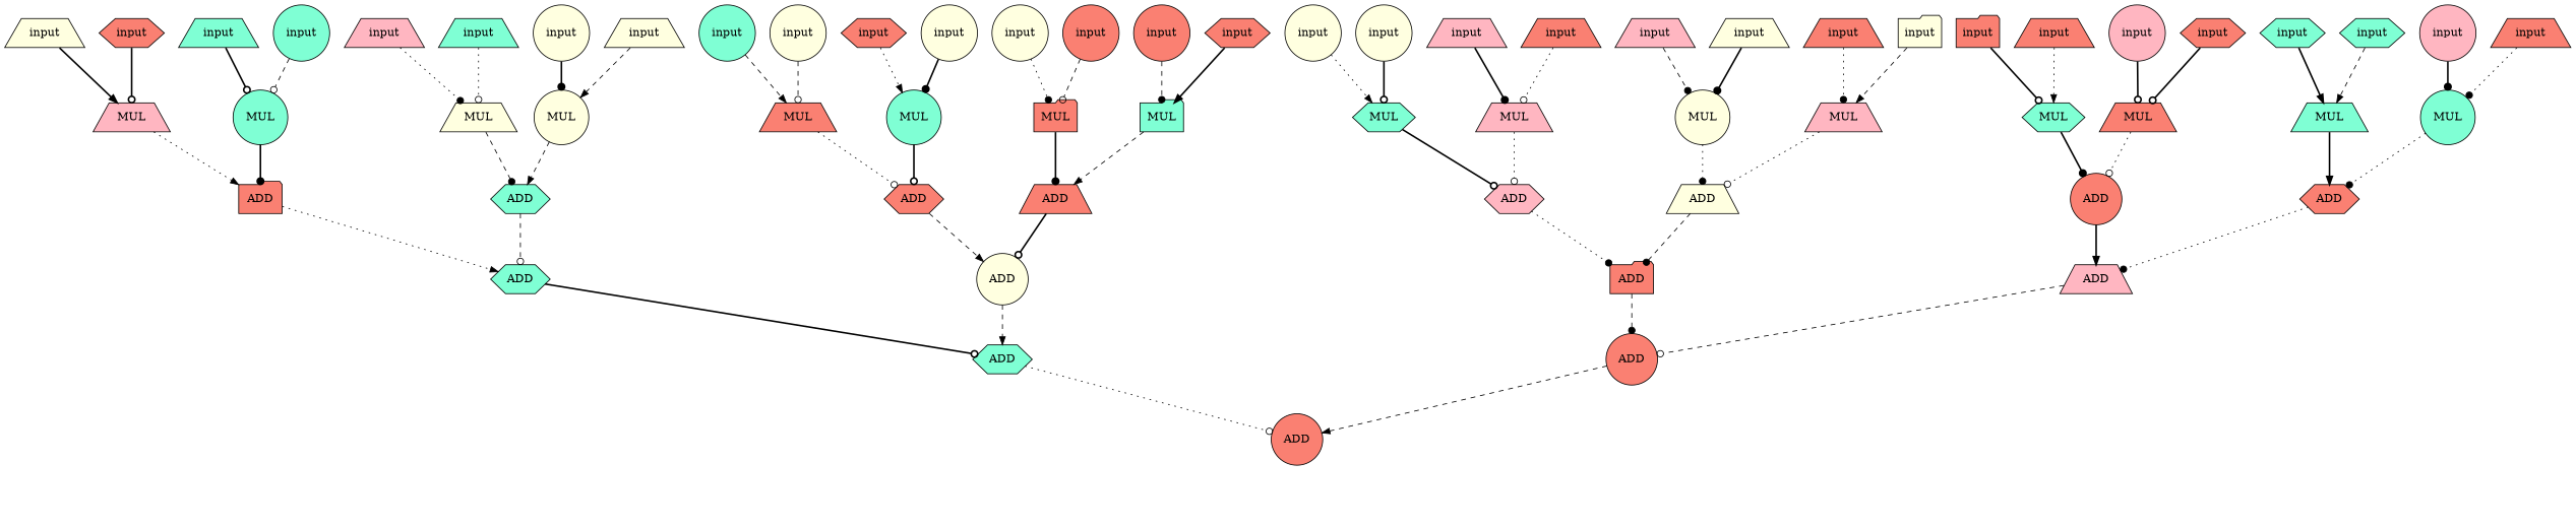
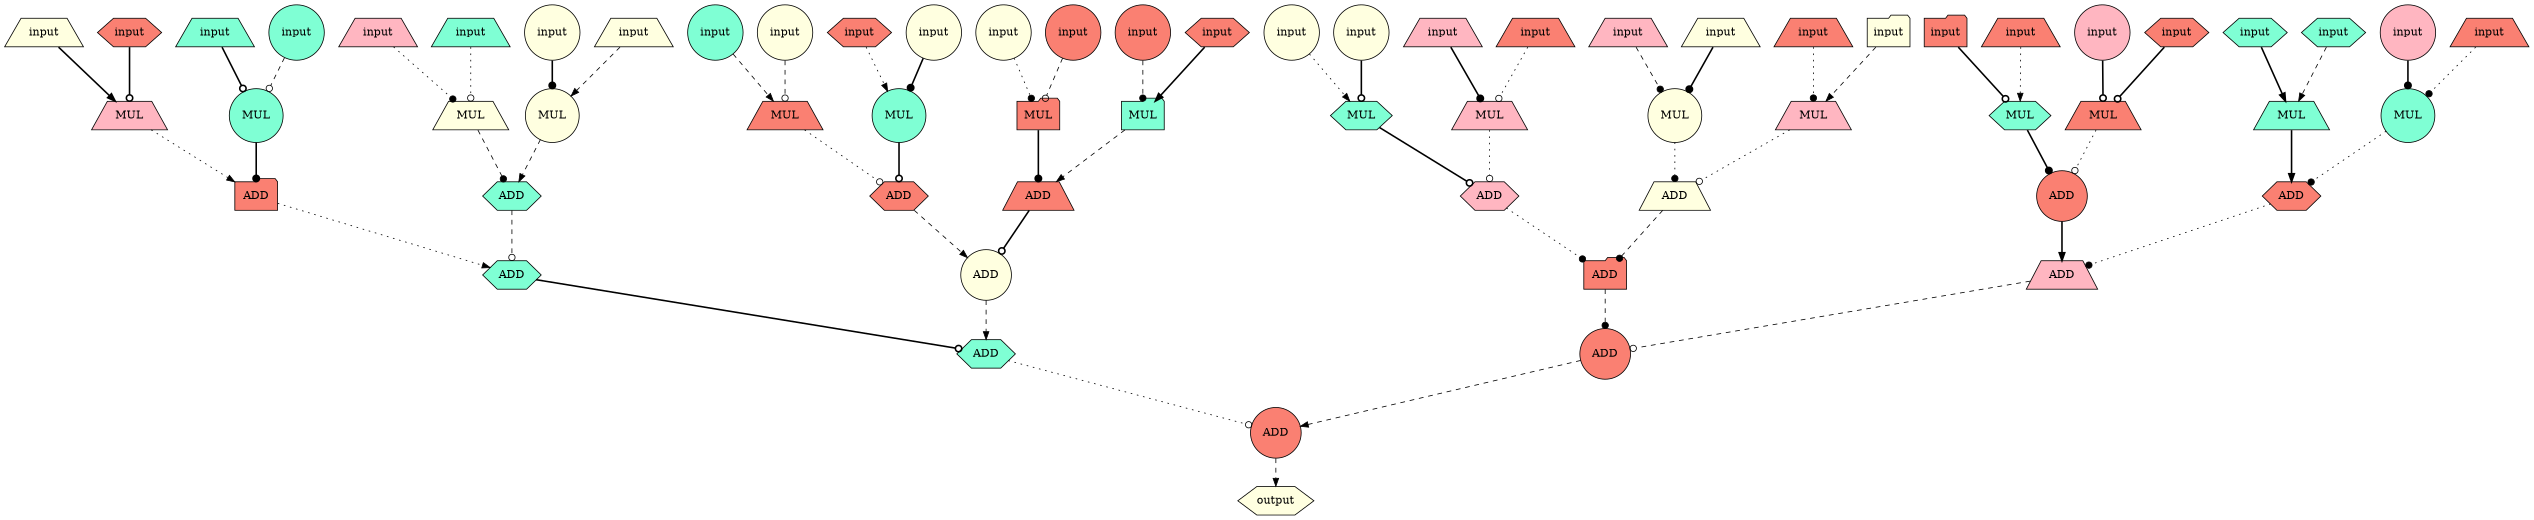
  digraph {
    node [style=filled fillcolor=salmon shape=trapezium]
    edge [color=black style=bold arrowhead=odot]
    n1 [label=input fillcolor=lightyellow shape=circle]
    n2 [label=MUL fillcolor=aquamarine shape=hexagon]
    n3 [label=input fillcolor=lightpink]
    n4 [label=MUL fillcolor=lightpink]
    n5 [label=input fillcolor=lightpink]
    n6 [label=MUL fillcolor=lightyellow shape=circle]
    n7 [label=input]
    n8 [label=MUL fillcolor=lightpink]
    n9 [label=input shape=folder]
    n10 [label=MUL fillcolor=aquamarine shape=hexagon]
    n11 [label=input fillcolor=lightpink shape=circle]
    n12 [label=MUL]
    n13 [label=input fillcolor=aquamarine shape=hexagon]
    n14 [label=MUL fillcolor=aquamarine]
    n15 [label=input fillcolor=lightpink shape=circle]
    n16 [label=MUL fillcolor=aquamarine shape=circle]
    n17 [label=ADD fillcolor=lightpink shape=hexagon]
    n18 [label=ADD fillcolor=lightyellow]
    n19 [label=ADD shape=circle]
    n20 [label=ADD shape=hexagon]
    n21 [label=ADD shape=folder]
    n22 [label=ADD fillcolor=lightpink]
    n23 [label=ADD shape=circle]
    n24 [label=MUL fillcolor=aquamarine shape=circle]
    n25 [label=ADD shape=folder]
    n26 [label=MUL fillcolor=lightpink]
    n27 [label=MUL fillcolor=lightyellow shape=circle]
    n28 [label=ADD fillcolor=aquamarine shape=hexagon]
    n29 [label=MUL fillcolor=lightyellow]
    n30 [label=MUL fillcolor=aquamarine shape=circle]
    n31 [label=ADD shape=hexagon]
    n32 [label=MUL]
    n33 [label=MUL fillcolor=aquamarine shape=folder]
    n34 [label=ADD]
    n35 [label=MUL shape=folder]
    n36 [label=ADD fillcolor=aquamarine shape=hexagon]
    n37 [label=ADD fillcolor=lightyellow shape=circle]
    n38 [label=ADD fillcolor=aquamarine shape=hexagon]
    n39 [label=ADD shape=circle]
+   n40 [label=output fillcolor=lightyellow shape=hexagon]
    n41 [label=input fillcolor=lightyellow shape=circle]
    n42 [label=input]
    n43 [label=input fillcolor=lightyellow]
    n44 [label=input fillcolor=lightyellow shape=folder]
    n45 [label=input]
    n46 [label=input shape=hexagon]
    n47 [label=input fillcolor=aquamarine shape=hexagon]
    n48 [label=input]
    n49 [label=input fillcolor=aquamarine]
    n50 [label=input fillcolor=lightyellow]
    n51 [label=input fillcolor=lightyellow shape=circle]
    n52 [label=input fillcolor=lightpink]
    n53 [label=input shape=hexagon]
    n54 [label=input fillcolor=aquamarine shape=circle]
    n55 [label=input shape=circle]
    n56 [label=input fillcolor=lightyellow shape=circle]
    n57 [label=input fillcolor=aquamarine shape=circle]
    n58 [label=input shape=hexagon]
    n59 [label=input fillcolor=lightyellow]
    n60 [label=input fillcolor=aquamarine]
    n61 [label=input fillcolor=lightyellow shape=circle]
    n62 [label=input fillcolor=lightyellow shape=circle]
    n63 [label=input shape=hexagon]
    n64 [label=input shape=circle]
    n1 -> n2 [style=dotted arrowhead=normal]
    n2 -> n17
    n3 -> n4 [arrowhead=dot]
    n4 -> n17 [style=dotted]
    n5 -> n6 [style=dashed arrowhead=dot]
    n6 -> n18 [style=dotted arrowhead=dot]
    n7 -> n8 [style=dotted arrowhead=dot]
    n8 -> n18 [style=dotted]
    n9 -> n10
    n10 -> n19 [arrowhead=dot]
    n11 -> n12
    n12 -> n19 [style=dotted]
    n13 -> n14 [arrowhead=normal]
    n14 -> n20 [arrowhead=normal]
    n15 -> n16 [arrowhead=dot]
    n16 -> n20 [style=dotted arrowhead=dot]
    n17 -> n21 [style=dotted arrowhead=dot]
    n18 -> n21 [style=dashed arrowhead=dot]
    n19 -> n22 [arrowhead=normal]
    n20 -> n22 [style=dotted arrowhead=dot]
    n21 -> n23 [style=dashed arrowhead=dot]
    n22 -> n23 [style=dashed]
    n23 -> n39 [style=dashed arrowhead=normal]
    n24 -> n25 [arrowhead=dot]
    n25 -> n36 [style=dotted arrowhead=normal]
    n26 -> n25 [style=dotted arrowhead=normal]
    n27 -> n28 [style=dashed arrowhead=normal]
    n28 -> n36 [style=dashed]
    n29 -> n28 [style=dashed arrowhead=dot]
    n30 -> n31
    n31 -> n37 [style=dashed arrowhead=normal]
    n32 -> n31 [style=dotted]
    n33 -> n34 [style=dashed arrowhead=normal]
    n34 -> n37
    n35 -> n34 [arrowhead=dot]
    n36 -> n38
    n37 -> n38 [style=dashed arrowhead=normal]
    n38 -> n39 [style=dotted]
+   n39 -> n40 [style=dashed arrowhead=normal]
    n41 -> n2
    n42 -> n4 [style=dotted]
    n43 -> n6 [arrowhead=dot]
    n44 -> n8 [style=dashed arrowhead=normal]
    n45 -> n10 [style=dotted arrowhead=normal]
    n46 -> n12
    n47 -> n14 [style=dashed arrowhead=normal]
    n48 -> n16 [style=dotted arrowhead=dot]
    n49 -> n24
    n50 -> n26 [arrowhead=normal]
    n51 -> n27 [arrowhead=dot]
    n52 -> n29 [style=dotted arrowhead=dot]
    n53 -> n30 [style=dotted arrowhead=normal]
    n54 -> n32 [style=dashed arrowhead=normal]
    n55 -> n33 [style=dashed arrowhead=dot]
    n56 -> n35 [style=dotted arrowhead=dot]
    n57 -> n24 [style=dashed]
    n58 -> n26
    n59 -> n27 [style=dashed arrowhead=normal]
    n60 -> n29 [style=dotted]
    n61 -> n30 [arrowhead=dot]
    n62 -> n32 [style=dashed]
    n63 -> n33 [arrowhead=normal]
    n64 -> n35 [style=dashed]
  }
